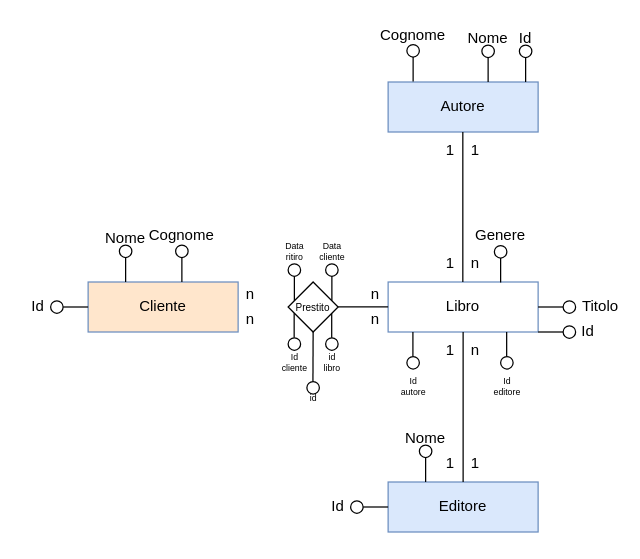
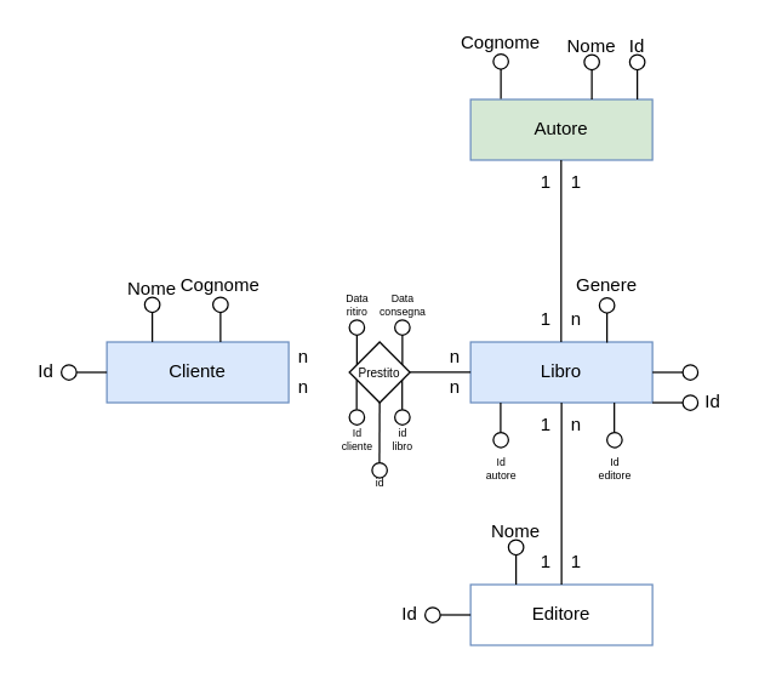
  <mxCell id="0" />
  <mxCell id="1" parent="0" />
- <mxCell id="2" value="Libro" style="whiteSpace=wrap;html=1;align=center;fillColor=#ffffff;strokeColor=#6c8ebf;" vertex="1" parent="1"><mxGeometry x="310" y="225" width="120" height="40" as="geometry" /></mxCell>
- <mxCell id="3" value="Autore" style="whiteSpace=wrap;html=1;align=center;fillColor=#dae8fc;strokeColor=#6c8ebf;" vertex="1" parent="1"><mxGeometry x="310" y="65" width="120" height="40" as="geometry" /></mxCell>
- <mxCell id="4" value="Editore" style="whiteSpace=wrap;html=1;align=center;fillColor=#dae8fc;strokeColor=#6c8ebf;" vertex="1" parent="1"><mxGeometry x="310" y="385" width="120" height="40" as="geometry" /></mxCell>
- <mxCell id="5" value="Cliente" style="whiteSpace=wrap;html=1;align=center;fillColor=#ffe6cc;strokeColor=#6c8ebf;" vertex="1" parent="1"><mxGeometry x="70" y="225" width="120" height="40" as="geometry" /></mxCell>
+ <mxCell id="2" value="Libro" style="whiteSpace=wrap;html=1;align=center;fillColor=#dae8fc;strokeColor=#6c8ebf;" vertex="1" parent="1"><mxGeometry x="310" y="225" width="120" height="40" as="geometry" /></mxCell>
+ <mxCell id="3" value="Autore" style="whiteSpace=wrap;html=1;align=center;fillColor=#d5e8d4;strokeColor=#6c8ebf;" vertex="1" parent="1"><mxGeometry x="310" y="65" width="120" height="40" as="geometry" /></mxCell>
+ <mxCell id="4" value="Editore" style="whiteSpace=wrap;html=1;align=center;fillColor=#ffffff;strokeColor=#6c8ebf;" vertex="1" parent="1"><mxGeometry x="310" y="385" width="120" height="40" as="geometry" /></mxCell>
+ <mxCell id="5" value="Cliente" style="whiteSpace=wrap;html=1;align=center;fillColor=#dae8fc;strokeColor=#6c8ebf;" vertex="1" parent="1"><mxGeometry x="70" y="225" width="120" height="40" as="geometry" /></mxCell>
  <mxCell id="6" value="" style="endArrow=none;html=1;rounded=0;entryX=0.5;entryY=1;entryDx=0;entryDy=0;" edge="1" parent="1" target="2"><mxGeometry width="50" height="50" relative="1" as="geometry"><mxPoint x="370" y="385" as="sourcePoint" /><mxPoint x="420" y="335" as="targetPoint" /></mxGeometry></mxCell>
  <mxCell id="7" value="" style="endArrow=none;html=1;rounded=0;entryX=0.5;entryY=1;entryDx=0;entryDy=0;" edge="1" parent="1"><mxGeometry width="50" height="50" relative="1" as="geometry"><mxPoint x="369.76" y="225" as="sourcePoint" /><mxPoint x="369.76" y="105" as="targetPoint" /></mxGeometry></mxCell>
  <mxCell id="8" value="" style="endArrow=none;html=1;rounded=0;" edge="1" parent="1"><mxGeometry width="50" height="50" relative="1" as="geometry"><mxPoint x="430" y="245" as="sourcePoint" /><mxPoint x="450" y="245" as="targetPoint" /></mxGeometry></mxCell>
  <mxCell id="9" value="" style="ellipse;whiteSpace=wrap;html=1;aspect=fixed;" vertex="1" parent="1"><mxGeometry x="450" y="240" width="10" height="10" as="geometry" /></mxCell>
  <mxCell id="10" value="" style="endArrow=none;html=1;rounded=0;" edge="1" parent="1"><mxGeometry width="50" height="50" relative="1" as="geometry"><mxPoint x="430" y="265" as="sourcePoint" /><mxPoint x="450" y="265" as="targetPoint" /></mxGeometry></mxCell>
  <mxCell id="11" value="" style="ellipse;whiteSpace=wrap;html=1;aspect=fixed;" vertex="1" parent="1"><mxGeometry x="450" y="260" width="10" height="10" as="geometry" /></mxCell>
  <mxCell id="12" value="" style="ellipse;whiteSpace=wrap;html=1;aspect=fixed;" vertex="1" parent="1"><mxGeometry x="260" y="269.6" width="10" height="10" as="geometry" /></mxCell>
  <mxCell id="13" value="Id" style="text;html=1;strokeColor=none;fillColor=none;align=center;verticalAlign=middle;whiteSpace=wrap;rounded=0;" vertex="1" parent="1"><mxGeometry x="260" y="400" width="20" height="10" as="geometry" /></mxCell>
  <mxCell id="14" value="" style="endArrow=none;html=1;rounded=0;" edge="1" parent="1"><mxGeometry width="50" height="50" relative="1" as="geometry"><mxPoint x="420" y="65" as="sourcePoint" /><mxPoint x="420" y="45.4" as="targetPoint" /></mxGeometry></mxCell>
  <mxCell id="15" value="" style="ellipse;whiteSpace=wrap;html=1;aspect=fixed;" vertex="1" parent="1"><mxGeometry x="415" y="35.4" width="10" height="10" as="geometry" /></mxCell>
  <mxCell id="16" value="" style="endArrow=none;html=1;rounded=0;" edge="1" parent="1"><mxGeometry width="50" height="50" relative="1" as="geometry"><mxPoint x="390" y="65" as="sourcePoint" /><mxPoint x="390" y="45.4" as="targetPoint" /></mxGeometry></mxCell>
  <mxCell id="17" value="" style="ellipse;whiteSpace=wrap;html=1;aspect=fixed;" vertex="1" parent="1"><mxGeometry x="385" y="35.4" width="10" height="10" as="geometry" /></mxCell>
  <mxCell id="18" value="" style="endArrow=none;html=1;rounded=0;" edge="1" parent="1"><mxGeometry width="50" height="50" relative="1" as="geometry"><mxPoint x="330" y="64.6" as="sourcePoint" /><mxPoint x="330" y="45" as="targetPoint" /></mxGeometry></mxCell>
  <mxCell id="19" value="" style="ellipse;whiteSpace=wrap;html=1;aspect=fixed;" vertex="1" parent="1"><mxGeometry x="325" y="35" width="10" height="10" as="geometry" /></mxCell>
  <mxCell id="20" value="" style="endArrow=none;html=1;rounded=0;exitX=1;exitY=0.5;exitDx=0;exitDy=0;entryX=0;entryY=0.5;entryDx=0;entryDy=0;" edge="1" parent="1" source="21" target="5"><mxGeometry width="50" height="50" relative="1" as="geometry"><mxPoint x="69.6" y="265" as="sourcePoint" /><mxPoint x="69.6" y="245.4" as="targetPoint" /></mxGeometry></mxCell>
  <mxCell id="21" value="" style="ellipse;whiteSpace=wrap;html=1;aspect=fixed;" vertex="1" parent="1"><mxGeometry x="40" y="240" width="10" height="10" as="geometry" /></mxCell>
  <mxCell id="22" value="" style="endArrow=none;html=1;rounded=0;" edge="1" parent="1"><mxGeometry width="50" height="50" relative="1" as="geometry"><mxPoint x="100" y="225" as="sourcePoint" /><mxPoint x="100" y="205.4" as="targetPoint" /></mxGeometry></mxCell>
  <mxCell id="23" value="" style="ellipse;whiteSpace=wrap;html=1;aspect=fixed;" vertex="1" parent="1"><mxGeometry x="95" y="195.4" width="10" height="10" as="geometry" /></mxCell>
  <mxCell id="24" value="" style="endArrow=none;html=1;rounded=0;" edge="1" parent="1"><mxGeometry width="50" height="50" relative="1" as="geometry"><mxPoint x="145" y="225" as="sourcePoint" /><mxPoint x="145" y="205.4" as="targetPoint" /></mxGeometry></mxCell>
  <mxCell id="25" value="" style="ellipse;whiteSpace=wrap;html=1;aspect=fixed;" vertex="1" parent="1"><mxGeometry x="140" y="195.4" width="10" height="10" as="geometry" /></mxCell>
  <mxCell id="26" value="" style="endArrow=none;html=1;rounded=0;exitX=0;exitY=0.5;exitDx=0;exitDy=0;entryX=1;entryY=0.5;entryDx=0;entryDy=0;" edge="1" parent="1" source="4" target="27"><mxGeometry width="50" height="50" relative="1" as="geometry"><mxPoint x="290" y="425" as="sourcePoint" /><mxPoint x="290" y="405.4" as="targetPoint" /></mxGeometry></mxCell>
  <mxCell id="27" value="" style="ellipse;whiteSpace=wrap;html=1;aspect=fixed;" vertex="1" parent="1"><mxGeometry x="280" y="400" width="10" height="10" as="geometry" /></mxCell>
  <mxCell id="28" value="" style="endArrow=none;html=1;rounded=0;" edge="1" parent="1"><mxGeometry width="50" height="50" relative="1" as="geometry"><mxPoint x="340" y="385" as="sourcePoint" /><mxPoint x="340" y="365.4" as="targetPoint" /></mxGeometry></mxCell>
  <mxCell id="29" value="" style="ellipse;whiteSpace=wrap;html=1;aspect=fixed;" vertex="1" parent="1"><mxGeometry x="335" y="355.4" width="10" height="10" as="geometry" /></mxCell>
  <mxCell id="30" value="" style="endArrow=none;html=1;rounded=0;" edge="1" parent="1"><mxGeometry width="50" height="50" relative="1" as="geometry"><mxPoint x="329.83" y="284.6" as="sourcePoint" /><mxPoint x="329.83" y="265" as="targetPoint" /></mxGeometry></mxCell>
  <mxCell id="31" value="" style="ellipse;whiteSpace=wrap;html=1;aspect=fixed;" vertex="1" parent="1"><mxGeometry x="325" y="284.6" width="10" height="10" as="geometry" /></mxCell>
  <mxCell id="32" value="Id" style="text;html=1;strokeColor=none;fillColor=none;align=center;verticalAlign=middle;whiteSpace=wrap;rounded=0;" vertex="1" parent="1"><mxGeometry x="460" y="260" width="20" height="10" as="geometry" /></mxCell>
  <mxCell id="33" value="Id" style="text;html=1;strokeColor=none;fillColor=none;align=center;verticalAlign=middle;whiteSpace=wrap;rounded=0;" vertex="1" parent="1"><mxGeometry x="20" y="240" width="20" height="10" as="geometry" /></mxCell>
  <mxCell id="34" value="Id" style="text;html=1;strokeColor=none;fillColor=none;align=center;verticalAlign=middle;whiteSpace=wrap;rounded=0;" vertex="1" parent="1"><mxGeometry x="410" y="25" width="20" height="10" as="geometry" /></mxCell>
  <mxCell id="35" value="Nome" style="text;html=1;strokeColor=none;fillColor=none;align=center;verticalAlign=middle;whiteSpace=wrap;rounded=0;" vertex="1" parent="1"><mxGeometry x="330" y="345" width="20" height="10" as="geometry" /></mxCell>
  <mxCell id="36" value="Nome" style="text;html=1;strokeColor=none;fillColor=none;align=center;verticalAlign=middle;whiteSpace=wrap;rounded=0;" vertex="1" parent="1"><mxGeometry x="90" y="185" width="20" height="10" as="geometry" /></mxCell>
  <mxCell id="37" value="Nome" style="text;html=1;strokeColor=none;fillColor=none;align=center;verticalAlign=middle;whiteSpace=wrap;rounded=0;" vertex="1" parent="1"><mxGeometry x="380" y="25.4" width="20" height="10" as="geometry" /></mxCell>
- <mxCell id="38" value="Titolo" style="text;html=1;strokeColor=none;fillColor=none;align=center;verticalAlign=middle;whiteSpace=wrap;rounded=0;" vertex="1" parent="1"><mxGeometry x="470" y="237.5" width="20" height="15" as="geometry" /></mxCell>
  <mxCell id="39" value="Genere" style="text;html=1;strokeColor=none;fillColor=none;align=center;verticalAlign=middle;whiteSpace=wrap;rounded=0;" vertex="1" parent="1"><mxGeometry x="390" y="180" width="20" height="15" as="geometry" /></mxCell>
  <mxCell id="40" value="Cognome" style="text;html=1;strokeColor=none;fillColor=none;align=center;verticalAlign=middle;whiteSpace=wrap;rounded=0;" vertex="1" parent="1"><mxGeometry x="135" y="180" width="20" height="15" as="geometry" /></mxCell>
  <mxCell id="41" value="Cognome" style="text;html=1;strokeColor=none;fillColor=none;align=center;verticalAlign=middle;whiteSpace=wrap;rounded=0;" vertex="1" parent="1"><mxGeometry x="320" y="20" width="20" height="15" as="geometry" /></mxCell>
  <mxCell id="42" value="1" style="text;html=1;strokeColor=none;fillColor=none;align=center;verticalAlign=middle;whiteSpace=wrap;rounded=0;" vertex="1" parent="1"><mxGeometry x="350" y="205.4" width="20" height="10" as="geometry" /></mxCell>
  <mxCell id="43" value="1" style="text;html=1;strokeColor=none;fillColor=none;align=center;verticalAlign=middle;whiteSpace=wrap;rounded=0;" vertex="1" parent="1"><mxGeometry x="350" y="115" width="20" height="10" as="geometry" /></mxCell>
  <mxCell id="44" value="1" style="text;html=1;strokeColor=none;fillColor=none;align=center;verticalAlign=middle;whiteSpace=wrap;rounded=0;" vertex="1" parent="1"><mxGeometry x="370" y="115" width="20" height="10" as="geometry" /></mxCell>
  <mxCell id="45" value="n" style="text;html=1;strokeColor=none;fillColor=none;align=center;verticalAlign=middle;whiteSpace=wrap;rounded=0;" vertex="1" parent="1"><mxGeometry x="370" y="205.4" width="20" height="10" as="geometry" /></mxCell>
  <mxCell id="46" value="1" style="text;html=1;strokeColor=none;fillColor=none;align=center;verticalAlign=middle;whiteSpace=wrap;rounded=0;" vertex="1" parent="1"><mxGeometry x="350" y="275" width="20" height="10" as="geometry" /></mxCell>
  <mxCell id="47" value="1" style="text;html=1;strokeColor=none;fillColor=none;align=center;verticalAlign=middle;whiteSpace=wrap;rounded=0;" vertex="1" parent="1"><mxGeometry x="350" y="365" width="20" height="10" as="geometry" /></mxCell>
  <mxCell id="48" value="1" style="text;html=1;strokeColor=none;fillColor=none;align=center;verticalAlign=middle;whiteSpace=wrap;rounded=0;" vertex="1" parent="1"><mxGeometry x="370" y="365" width="20" height="10" as="geometry" /></mxCell>
  <mxCell id="49" value="n" style="text;html=1;strokeColor=none;fillColor=none;align=center;verticalAlign=middle;whiteSpace=wrap;rounded=0;" vertex="1" parent="1"><mxGeometry x="370" y="275" width="20" height="10" as="geometry" /></mxCell>
  <mxCell id="50" value="&lt;font style=&quot;font-size: 8px;&quot;&gt;Prestito&lt;/font&gt;" style="shape=rhombus;perimeter=rhombusPerimeter;whiteSpace=wrap;html=1;align=center;" vertex="1" parent="1"><mxGeometry x="230" y="225" width="40" height="40" as="geometry" /></mxCell>
  <mxCell id="51" value="" style="endArrow=none;html=1;rounded=0;exitX=1;exitY=0.5;exitDx=0;exitDy=0;entryX=0;entryY=0.5;entryDx=0;entryDy=0;" edge="1" parent="1"><mxGeometry width="50" height="50" relative="1" as="geometry"><mxPoint x="270" y="244.8" as="sourcePoint" /><mxPoint x="310" y="244.8" as="targetPoint" /></mxGeometry></mxCell>
  <mxCell id="52" value="" style="endArrow=none;html=1;rounded=0;" edge="1" parent="1"><mxGeometry width="50" height="50" relative="1" as="geometry"><mxPoint x="235" y="240" as="sourcePoint" /><mxPoint x="235" y="220.4" as="targetPoint" /></mxGeometry></mxCell>
  <mxCell id="53" value="" style="ellipse;whiteSpace=wrap;html=1;aspect=fixed;" vertex="1" parent="1"><mxGeometry x="230" y="210.4" width="10" height="10" as="geometry" /></mxCell>
  <mxCell id="54" value="Data ritiro" style="text;html=1;strokeColor=none;fillColor=none;align=center;verticalAlign=middle;whiteSpace=wrap;rounded=0;fontSize=7;" vertex="1" parent="1"><mxGeometry x="227.5" y="195.8" width="15" height="9.6" as="geometry" /></mxCell>
  <mxCell id="55" value="" style="endArrow=none;html=1;rounded=0;" edge="1" parent="1"><mxGeometry width="50" height="50" relative="1" as="geometry"><mxPoint x="400" y="225.4" as="sourcePoint" /><mxPoint x="400" y="205.8" as="targetPoint" /></mxGeometry></mxCell>
  <mxCell id="56" value="" style="ellipse;whiteSpace=wrap;html=1;aspect=fixed;" vertex="1" parent="1"><mxGeometry x="395" y="195.8" width="10" height="10" as="geometry" /></mxCell>
  <mxCell id="57" value="" style="endArrow=none;html=1;rounded=0;" edge="1" parent="1"><mxGeometry width="50" height="50" relative="1" as="geometry"><mxPoint x="265" y="240" as="sourcePoint" /><mxPoint x="265" y="220.4" as="targetPoint" /></mxGeometry></mxCell>
  <mxCell id="58" value="" style="ellipse;whiteSpace=wrap;html=1;aspect=fixed;" vertex="1" parent="1"><mxGeometry x="260" y="210.4" width="10" height="10" as="geometry" /></mxCell>
- <mxCell id="59" value="Data cliente" style="text;html=1;strokeColor=none;fillColor=none;align=center;verticalAlign=middle;whiteSpace=wrap;rounded=0;fontSize=7;" vertex="1" parent="1"><mxGeometry x="257.5" y="196.2" width="15" height="9.6" as="geometry" /></mxCell>
+ <mxCell id="59" value="Data consegna" style="text;html=1;strokeColor=none;fillColor=none;align=center;verticalAlign=middle;whiteSpace=wrap;rounded=0;fontSize=7;" vertex="1" parent="1"><mxGeometry x="257.5" y="196.2" width="15" height="9.6" as="geometry" /></mxCell>
  <mxCell id="60" value="Id cliente" style="text;html=1;strokeColor=none;fillColor=none;align=center;verticalAlign=middle;whiteSpace=wrap;rounded=0;fontSize=7;" vertex="1" parent="1"><mxGeometry x="227.5" y="285" width="15" height="9.6" as="geometry" /></mxCell>
  <mxCell id="61" value="id libro" style="text;html=1;strokeColor=none;fillColor=none;align=center;verticalAlign=middle;whiteSpace=wrap;rounded=0;fontSize=7;" vertex="1" parent="1"><mxGeometry x="257.5" y="285" width="15" height="9.6" as="geometry" /></mxCell>
  <mxCell id="62" value="" style="endArrow=none;html=1;rounded=0;" edge="1" parent="1"><mxGeometry width="50" height="50" relative="1" as="geometry"><mxPoint x="234.83" y="269.6" as="sourcePoint" /><mxPoint x="234.83" y="250" as="targetPoint" /></mxGeometry></mxCell>
  <mxCell id="63" value="" style="ellipse;whiteSpace=wrap;html=1;aspect=fixed;" vertex="1" parent="1"><mxGeometry x="230" y="269.6" width="10" height="10" as="geometry" /></mxCell>
  <mxCell id="64" value="" style="endArrow=none;html=1;rounded=0;" edge="1" parent="1"><mxGeometry width="50" height="50" relative="1" as="geometry"><mxPoint x="404.83" y="284.6" as="sourcePoint" /><mxPoint x="404.83" y="265" as="targetPoint" /></mxGeometry></mxCell>
  <mxCell id="65" value="" style="ellipse;whiteSpace=wrap;html=1;aspect=fixed;" vertex="1" parent="1"><mxGeometry x="400" y="284.6" width="10" height="10" as="geometry" /></mxCell>
  <mxCell id="66" value="Id autore" style="text;html=1;strokeColor=none;fillColor=none;align=center;verticalAlign=middle;whiteSpace=wrap;rounded=0;fontSize=7;" vertex="1" parent="1"><mxGeometry x="322.5" y="304.2" width="15" height="9.6" as="geometry" /></mxCell>
  <mxCell id="67" value="Id editore" style="text;html=1;strokeColor=none;fillColor=none;align=center;verticalAlign=middle;whiteSpace=wrap;rounded=0;fontSize=7;" vertex="1" parent="1"><mxGeometry x="397.5" y="304.2" width="15" height="9.6" as="geometry" /></mxCell>
  <mxCell id="68" value="" style="endArrow=none;html=1;rounded=0;" edge="1" parent="1"><mxGeometry width="50" height="50" relative="1" as="geometry"><mxPoint x="264.86" y="269.6" as="sourcePoint" /><mxPoint x="264.86" y="250" as="targetPoint" /></mxGeometry></mxCell>
  <mxCell id="69" value="" style="ellipse;whiteSpace=wrap;html=1;aspect=fixed;" vertex="1" parent="1"><mxGeometry x="245" y="304.6" width="10" height="10" as="geometry" /></mxCell>
  <mxCell id="70" value="" style="endArrow=none;html=1;rounded=0;entryX=0.5;entryY=1;entryDx=0;entryDy=0;" edge="1" parent="1" target="50"><mxGeometry width="50" height="50" relative="1" as="geometry"><mxPoint x="249.86" y="304.6" as="sourcePoint" /><mxPoint x="249.86" y="285" as="targetPoint" /></mxGeometry></mxCell>
  <mxCell id="71" value="id" style="text;html=1;strokeColor=none;fillColor=none;align=center;verticalAlign=middle;whiteSpace=wrap;rounded=0;fontSize=7;" vertex="1" parent="1"><mxGeometry x="242.5" y="314.6" width="15" height="9.6" as="geometry" /></mxCell>
  <mxCell id="72" value="n" style="text;html=1;strokeColor=none;fillColor=none;align=center;verticalAlign=middle;whiteSpace=wrap;rounded=0;" vertex="1" parent="1"><mxGeometry x="290" y="230" width="20" height="10" as="geometry" /></mxCell>
  <mxCell id="73" value="n" style="text;html=1;strokeColor=none;fillColor=none;align=center;verticalAlign=middle;whiteSpace=wrap;rounded=0;" vertex="1" parent="1"><mxGeometry x="290" y="250" width="20" height="10" as="geometry" /></mxCell>
  <mxCell id="74" value="n" style="text;html=1;strokeColor=none;fillColor=none;align=center;verticalAlign=middle;whiteSpace=wrap;rounded=0;" vertex="1" parent="1"><mxGeometry x="190" y="230" width="20" height="10" as="geometry" /></mxCell>
  <mxCell id="75" value="n" style="text;html=1;strokeColor=none;fillColor=none;align=center;verticalAlign=middle;whiteSpace=wrap;rounded=0;" vertex="1" parent="1"><mxGeometry x="190" y="250" width="20" height="10" as="geometry" /></mxCell>
